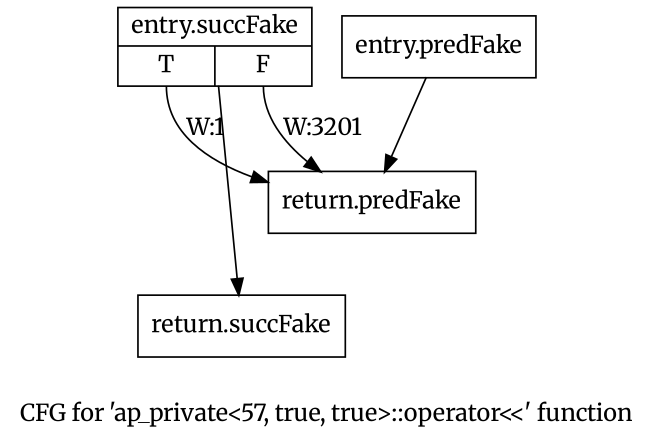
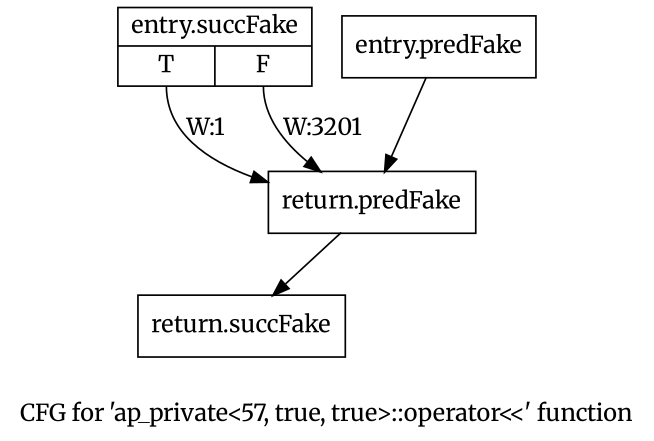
  digraph {
    fontname=Merriweather
    label="CFG for 'ap_private\<57, true, true\>::operator\<\<' function"
    node [fontname=Merriweather shape=record filename="/tools/Xilinx/Vitis_HLS/2022.1/include/etc/ap_private.h" linenumber=2669]
    edge [execusionnum=3200 filename="/tools/Xilinx/Vitis_HLS/2022.1/include/etc/ap_private.h" fontname=Merriweather]
    n1 [label="{entry.predFake}" filename="" linenumber=""]
    n2 [label="{return.predFake}"]
    n3 [label="{entry.succFake|{<s0>T|<s1>F}}"]
    n4 [label="{return.succFake}"]
    n1 -> n2
-   n3 -> n4
+   n2 -> n4
    n3 -> n2 [execusionnum=0 label="W:1" tailport=s0]
    n3 -> n2 [label="W:3201" tailport=s1]
  }
